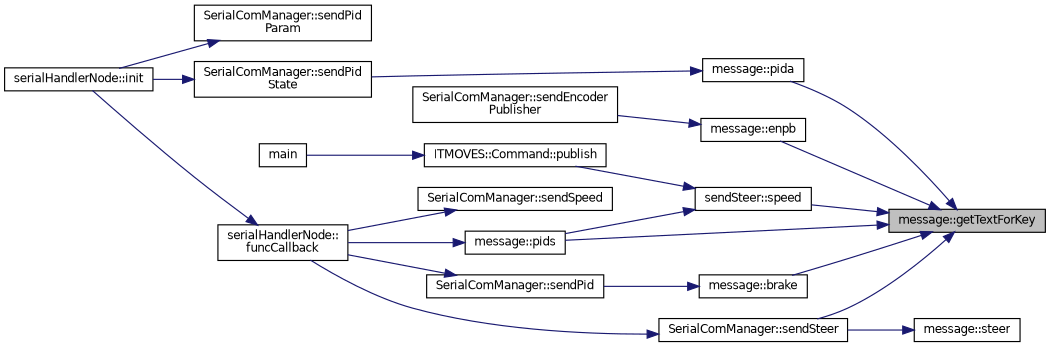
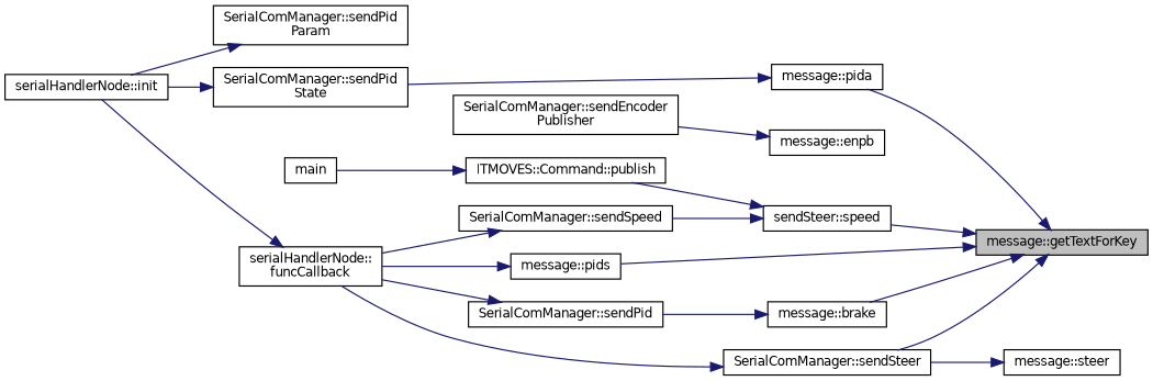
  digraph {
    rankdir=RL
    node [color=black fillcolor=white fontname=Helvetica fontsize=10 shape=record style=filled]
    edge [color=midnightblue dir=back fontname=Helvetica fontsize=10 labelfontname=Helvetica labelfontsize=10 style=solid]
    n1 [fillcolor=grey75 fontcolor=black height=0.2 label="message::getTextForKey" width=0.4]
    n2 [height=0.2 label="message::brake" width=0.4]
    n3 [height=0.2 label="message::enpb" width=0.4]
    n4 [height=0.2 label="message::pida" width=0.4]
    n5 [height=0.2 label="message::pids" width=0.4]
    n6 [height=0.2 label="sendSteer::speed" width=0.4]
    n7 [height=0.2 label="SerialComManager::sendSteer" width=0.4]
    n8 [height=0.2 label="SerialComManager::sendPid" width=0.4]
    n9 [height=0.2 label="SerialComManager::sendEncoder\lPublisher" width=0.4]
    n10 [height=0.2 label="SerialComManager::sendPid\lState" width=0.4]
    n11 [height=0.2 label="serialHandlerNode::\lfuncCallback" width=0.4]
    n12 [height=0.2 label="ITMOVES::Command::publish" width=0.4]
    n13 [height=0.2 label="SerialComManager::sendSpeed" width=0.4]
    n14 [height=0.2 label="message::steer" width=0.4]
    n15 [height=0.2 label="serialHandlerNode::init" width=0.4]
    n16 [height=0.2 label="SerialComManager::sendPid\lParam" width=0.4]
    n17 [height=0.2 label=main width=0.4]
    n1 -> n2
-   n1 -> n3
    n1 -> n4
    n1 -> n5
    n1 -> n6
    n1 -> n7
    n2 -> n8
    n3 -> n9
    n4 -> n10
    n5 -> n11
    n6 -> n12
-   n6 -> n5
+   n6 -> n13
    n7 -> n11
    n8 -> n11
    n10 -> n15
    n11 -> n15
    n12 -> n17
    n13 -> n11
    n14 -> n7
    n16 -> n15
  }
